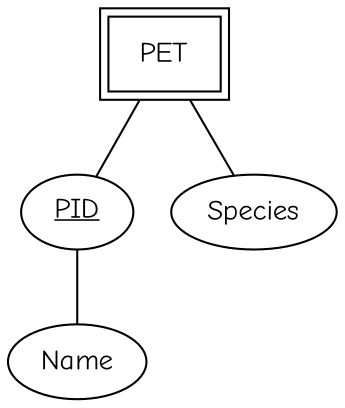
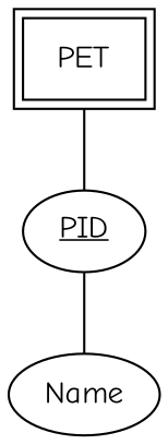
  graph {
    fontname="Comic Neue"
    node [fontname="Comic Neue" peripheries=1 shape=ellipse]
    edge [fontname="Comic Neue"]
    PET [peripheries=2 shape=box]
    n2 [decorate=true label=<<u>PID</u>>]
-   Species
    n4 [label=Name]
    PET -- n2
-   PET -- Species
    n2 -- n4
  }
